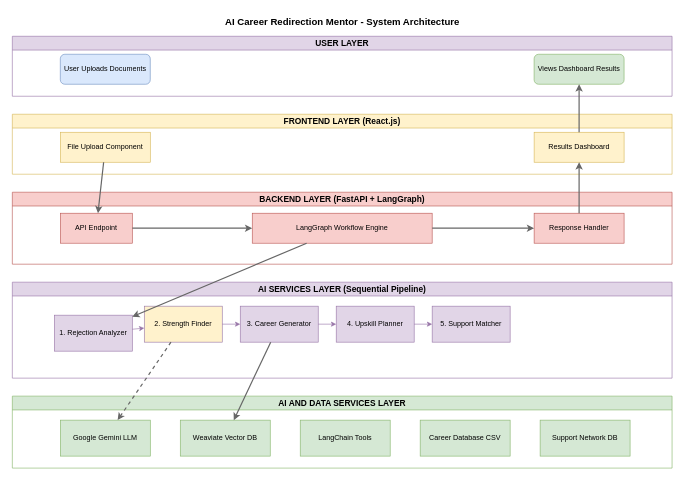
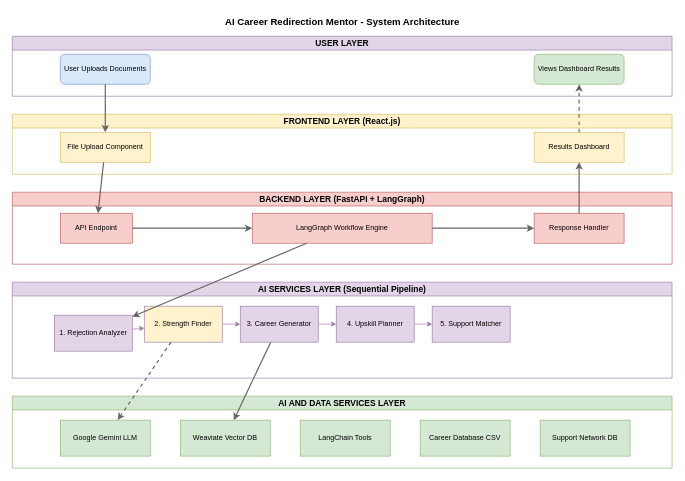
  <mxCell id="0" />
  <mxCell id="1" parent="0" />
  <mxCell id="2" value="USER LAYER" style="swimlane;whiteSpace=wrap;html=1;fillColor=#e1d5e7;strokeColor=#9673a6;fontStyle=1;fontSize=14;" vertex="1" parent="1"><mxGeometry x="20" y="60" width="1100" height="100" as="geometry" /></mxCell>
  <mxCell id="3" value="User Uploads Documents" style="rounded=1;whiteSpace=wrap;html=1;fillColor=#dae8fc;strokeColor=#6c8ebf;" vertex="1" parent="2"><mxGeometry x="80" y="30" width="150" height="50" as="geometry" /></mxCell>
  <mxCell id="4" value="Views Dashboard Results" style="rounded=1;whiteSpace=wrap;html=1;fillColor=#d5e8d4;strokeColor=#82b366;" vertex="1" parent="2"><mxGeometry x="870" y="30" width="150" height="50" as="geometry" /></mxCell>
  <mxCell id="5" value="FRONTEND LAYER (React.js)" style="swimlane;whiteSpace=wrap;html=1;fillColor=#fff2cc;strokeColor=#d6b656;fontStyle=1;fontSize=14;" vertex="1" parent="1"><mxGeometry x="20" y="190" width="1100" height="100" as="geometry" /></mxCell>
  <mxCell id="6" value="File Upload Component" style="rounded=0;whiteSpace=wrap;html=1;fillColor=#fff2cc;strokeColor=#d6b656;" vertex="1" parent="5"><mxGeometry x="80" y="30" width="150" height="50" as="geometry" /></mxCell>
  <mxCell id="7" value="Results Dashboard" style="rounded=0;whiteSpace=wrap;html=1;fillColor=#fff2cc;strokeColor=#d6b656;" vertex="1" parent="5"><mxGeometry x="870" y="30" width="150" height="50" as="geometry" /></mxCell>
  <mxCell id="8" value="BACKEND LAYER (FastAPI + LangGraph)" style="swimlane;whiteSpace=wrap;html=1;fillColor=#f8cecc;strokeColor=#b85450;fontStyle=1;fontSize=14;" vertex="1" parent="1"><mxGeometry x="20" y="320" width="1100" height="120" as="geometry" /></mxCell>
  <mxCell id="9" value="API Endpoint" style="rounded=0;whiteSpace=wrap;html=1;fillColor=#f8cecc;strokeColor=#b85450;" vertex="1" parent="8"><mxGeometry x="80" y="35" width="120" height="50" as="geometry" /></mxCell>
  <mxCell id="10" value="LangGraph Workflow Engine" style="rounded=0;whiteSpace=wrap;html=1;fillColor=#f8cecc;strokeColor=#b85450;" vertex="1" parent="8"><mxGeometry x="400" y="35" width="300" height="50" as="geometry" /></mxCell>
  <mxCell id="11" value="Response Handler" style="rounded=0;whiteSpace=wrap;html=1;fillColor=#f8cecc;strokeColor=#b85450;" vertex="1" parent="8"><mxGeometry x="870" y="35" width="150" height="50" as="geometry" /></mxCell>
  <mxCell id="12" value="AI SERVICES LAYER (Sequential Pipeline)" style="swimlane;whiteSpace=wrap;html=1;fillColor=#e1d5e7;strokeColor=#9673a6;fontStyle=1;fontSize=14;" vertex="1" parent="1"><mxGeometry x="20" y="470" width="1100" height="160" as="geometry" /></mxCell>
  <mxCell id="13" value="1. Rejection Analyzer" style="rounded=0;whiteSpace=wrap;html=1;fillColor=#e1d5e7;strokeColor=#9673a6;" vertex="1" parent="12"><mxGeometry x="70" y="55" width="130" height="60" as="geometry" /></mxCell>
  <mxCell id="14" value="2. Strength Finder" style="rounded=0;whiteSpace=wrap;html=1;fillColor=#fff2cc;strokeColor=#9673a6;" vertex="1" parent="12"><mxGeometry x="220" y="40" width="130" height="60" as="geometry" /></mxCell>
  <mxCell id="15" value="3. Career Generator" style="rounded=0;whiteSpace=wrap;html=1;fillColor=#e1d5e7;strokeColor=#9673a6;" vertex="1" parent="12"><mxGeometry x="380" y="40" width="130" height="60" as="geometry" /></mxCell>
  <mxCell id="16" value="4. Upskill Planner" style="rounded=0;whiteSpace=wrap;html=1;fillColor=#e1d5e7;strokeColor=#9673a6;" vertex="1" parent="12"><mxGeometry x="540" y="40" width="130" height="60" as="geometry" /></mxCell>
  <mxCell id="17" value="5. Support Matcher" style="rounded=0;whiteSpace=wrap;html=1;fillColor=#e1d5e7;strokeColor=#9673a6;" vertex="1" parent="12"><mxGeometry x="700" y="40" width="130" height="60" as="geometry" /></mxCell>
  <mxCell id="18" value="AI AND DATA SERVICES LAYER" style="swimlane;whiteSpace=wrap;html=1;fillColor=#d5e8d4;strokeColor=#82b366;fontStyle=1;fontSize=14;" vertex="1" parent="1"><mxGeometry x="20" y="660" width="1100" height="120" as="geometry" /></mxCell>
  <mxCell id="19" value="Google Gemini LLM" style="rounded=0;whiteSpace=wrap;html=1;fillColor=#d5e8d4;strokeColor=#82b366;" vertex="1" parent="18"><mxGeometry x="80" y="40" width="150" height="60" as="geometry" /></mxCell>
  <mxCell id="20" value="Weaviate Vector DB" style="rounded=0;whiteSpace=wrap;html=1;fillColor=#d5e8d4;strokeColor=#82b366;" vertex="1" parent="18"><mxGeometry x="280" y="40" width="150" height="60" as="geometry" /></mxCell>
  <mxCell id="21" value="LangChain Tools" style="rounded=0;whiteSpace=wrap;html=1;fillColor=#d5e8d4;strokeColor=#82b366;" vertex="1" parent="18"><mxGeometry x="480" y="40" width="150" height="60" as="geometry" /></mxCell>
  <mxCell id="22" value="Career Database CSV" style="rounded=0;whiteSpace=wrap;html=1;fillColor=#d5e8d4;strokeColor=#82b366;" vertex="1" parent="18"><mxGeometry x="680" y="40" width="150" height="60" as="geometry" /></mxCell>
  <mxCell id="23" value="Support Network DB" style="rounded=0;whiteSpace=wrap;html=1;fillColor=#d5e8d4;strokeColor=#82b366;" vertex="1" parent="18"><mxGeometry x="880" y="40" width="150" height="60" as="geometry" /></mxCell>
+ <mxCell id="24" value="" style="endArrow=classic;html=1;rounded=0;strokeWidth=2;strokeColor=#666666;" edge="1" parent="1" source="3" target="6"><mxGeometry width="50" height="50" relative="1" as="geometry"><mxPoint x="470" y="410" as="sourcePoint" /><mxPoint x="520" y="360" as="targetPoint" /></mxGeometry></mxCell>
  <mxCell id="25" value="" style="endArrow=classic;html=1;rounded=0;strokeWidth=2;strokeColor=#666666;" edge="1" parent="1" source="6" target="9"><mxGeometry width="50" height="50" relative="1" as="geometry"><mxPoint x="470" y="410" as="sourcePoint" /><mxPoint x="520" y="360" as="targetPoint" /></mxGeometry></mxCell>
  <mxCell id="26" value="" style="endArrow=classic;html=1;rounded=0;strokeWidth=2;strokeColor=#666666;" edge="1" parent="1" source="9" target="10"><mxGeometry width="50" height="50" relative="1" as="geometry"><mxPoint x="470" y="410" as="sourcePoint" /><mxPoint x="520" y="360" as="targetPoint" /></mxGeometry></mxCell>
  <mxCell id="27" value="" style="endArrow=classic;html=1;rounded=0;strokeWidth=2;strokeColor=#666666;" edge="1" parent="1" source="10" target="13"><mxGeometry width="50" height="50" relative="1" as="geometry"><mxPoint x="470" y="410" as="sourcePoint" /><mxPoint x="520" y="360" as="targetPoint" /></mxGeometry></mxCell>
  <mxCell id="28" value="" style="endArrow=classic;html=1;rounded=0;strokeWidth=2;strokeColor=#666666;" edge="1" parent="1" source="15" target="20"><mxGeometry width="50" height="50" relative="1" as="geometry"><mxPoint x="470" y="410" as="sourcePoint" /><mxPoint x="520" y="360" as="targetPoint" /></mxGeometry></mxCell>
  <mxCell id="29" value="" style="endArrow=classic;html=1;rounded=0;strokeWidth=2;strokeColor=#666666;dashed=1;" edge="1" parent="1" source="14" target="19"><mxGeometry width="50" height="50" relative="1" as="geometry"><mxPoint x="470" y="410" as="sourcePoint" /><mxPoint x="520" y="360" as="targetPoint" /></mxGeometry></mxCell>
  <mxCell id="30" value="" style="endArrow=classic;html=1;rounded=0;strokeWidth=2;strokeColor=#666666;" edge="1" parent="1" source="10" target="11"><mxGeometry width="50" height="50" relative="1" as="geometry"><mxPoint x="470" y="410" as="sourcePoint" /><mxPoint x="520" y="360" as="targetPoint" /></mxGeometry></mxCell>
  <mxCell id="31" value="" style="endArrow=classic;html=1;rounded=0;strokeWidth=2;strokeColor=#666666;" edge="1" parent="1" source="11" target="7"><mxGeometry width="50" height="50" relative="1" as="geometry"><mxPoint x="470" y="410" as="sourcePoint" /><mxPoint x="520" y="360" as="targetPoint" /></mxGeometry></mxCell>
- <mxCell id="32" value="" style="endArrow=classic;html=1;rounded=0;strokeWidth=2;strokeColor=#666666;" edge="1" parent="1" source="7" target="4"><mxGeometry width="50" height="50" relative="1" as="geometry"><mxPoint x="470" y="410" as="sourcePoint" /><mxPoint x="520" y="360" as="targetPoint" /></mxGeometry></mxCell>
+ <mxCell id="32" value="" style="endArrow=classic;html=1;rounded=0;strokeWidth=2;strokeColor=#666666;dashed=1;" edge="1" parent="1" source="7" target="4"><mxGeometry width="50" height="50" relative="1" as="geometry"><mxPoint x="470" y="410" as="sourcePoint" /><mxPoint x="520" y="360" as="targetPoint" /></mxGeometry></mxCell>
  <mxCell id="33" value="" style="endArrow=classic;html=1;rounded=0;strokeWidth=1;strokeColor=#9673a6;" edge="1" parent="1" source="13" target="14"><mxGeometry width="50" height="50" relative="1" as="geometry"><mxPoint x="470" y="410" as="sourcePoint" /><mxPoint x="520" y="360" as="targetPoint" /></mxGeometry></mxCell>
  <mxCell id="34" value="" style="endArrow=classic;html=1;rounded=0;strokeWidth=1;strokeColor=#9673a6;" edge="1" parent="1" source="14" target="15"><mxGeometry width="50" height="50" relative="1" as="geometry"><mxPoint x="470" y="410" as="sourcePoint" /><mxPoint x="520" y="360" as="targetPoint" /></mxGeometry></mxCell>
  <mxCell id="35" value="" style="endArrow=classic;html=1;rounded=0;strokeWidth=1;strokeColor=#9673a6;" edge="1" parent="1" source="15" target="16"><mxGeometry width="50" height="50" relative="1" as="geometry"><mxPoint x="470" y="410" as="sourcePoint" /><mxPoint x="520" y="360" as="targetPoint" /></mxGeometry></mxCell>
  <mxCell id="36" value="" style="endArrow=classic;html=1;rounded=0;strokeWidth=1;strokeColor=#9673a6;" edge="1" parent="1" source="16" target="17"><mxGeometry width="50" height="50" relative="1" as="geometry"><mxPoint x="470" y="410" as="sourcePoint" /><mxPoint x="520" y="360" as="targetPoint" /></mxGeometry></mxCell>
  <mxCell id="37" value="AI Career Redirection Mentor - System Architecture" style="text;html=1;align=center;verticalAlign=middle;resizable=0;points=[];autosize=1;strokeColor=none;fillColor=none;fontStyle=1;fontSize=16;" vertex="1" parent="1"><mxGeometry x="370" y="20" width="400" height="30" as="geometry" /></mxCell>
